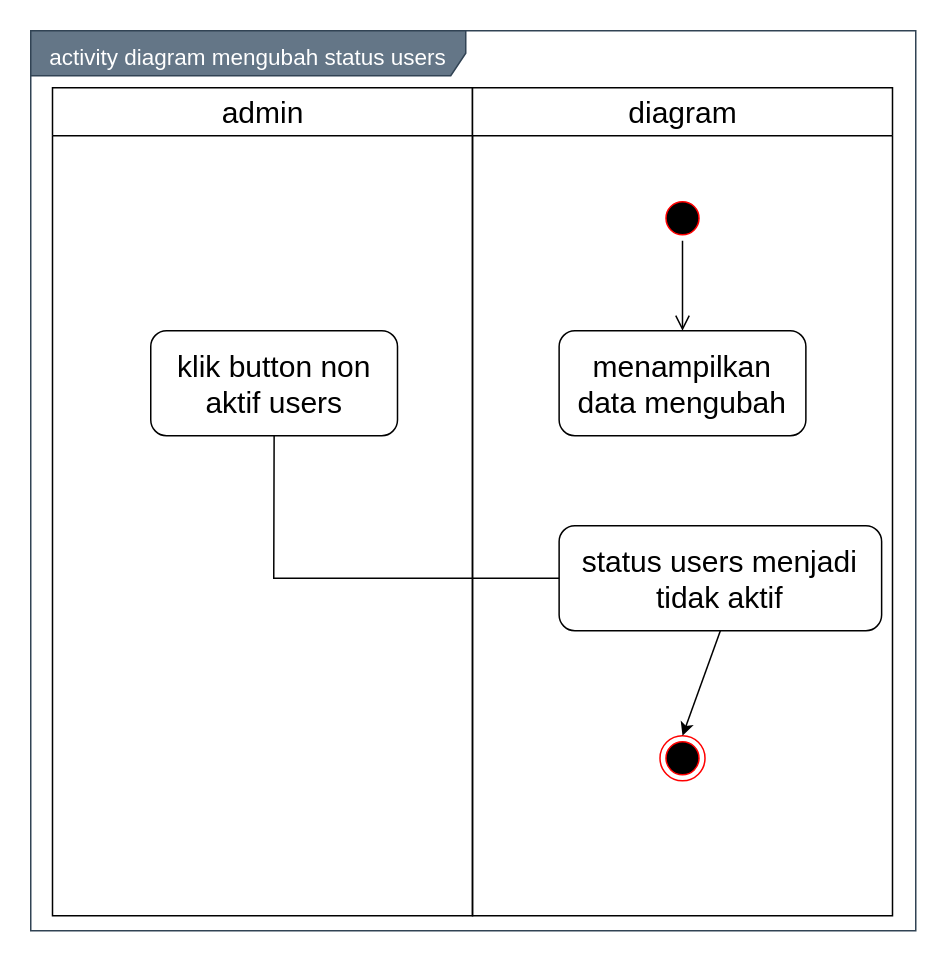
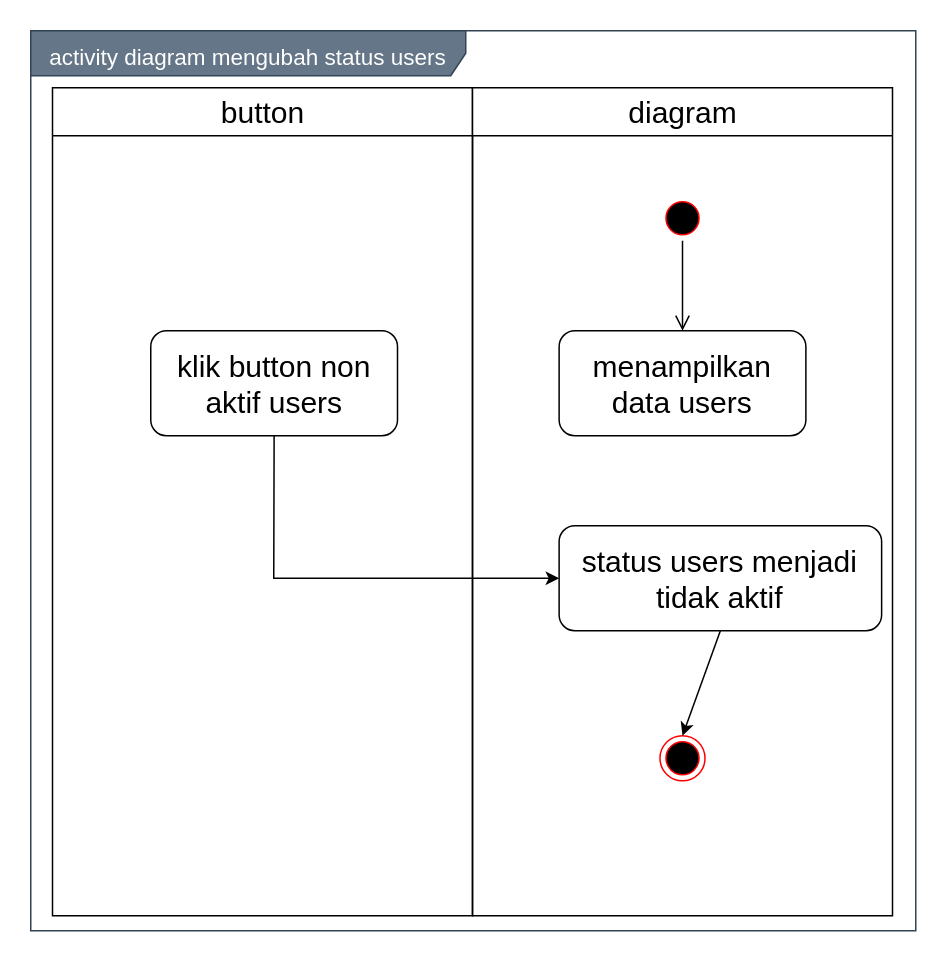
  <mxCell id="0" />
  <mxCell id="1" parent="0" />
  <mxCell id="2" value="&lt;font style=&quot;font-size: 15px&quot;&gt;activity diagram mengubah status users&lt;/font&gt;" style="shape=umlFrame;whiteSpace=wrap;html=1;fontSize=20;align=center;width=290;height=30;fillColor=#647687;strokeColor=#314354;fontColor=#ffffff;" vertex="1" parent="1"><mxGeometry x="20" y="20" width="590" height="600" as="geometry" /></mxCell>
- <mxCell id="3" value="admin" style="swimlane;whiteSpace=wrap;fontSize=20;fontStyle=0;startSize=32;" vertex="1" parent="1"><mxGeometry x="34.5" y="58" width="280" height="552" as="geometry" /></mxCell>
+ <mxCell id="3" value="button" style="swimlane;whiteSpace=wrap;fontSize=20;fontStyle=0;startSize=32;" vertex="1" parent="1"><mxGeometry x="34.5" y="58" width="280" height="552" as="geometry" /></mxCell>
  <mxCell id="4" value="diagram" style="swimlane;whiteSpace=wrap;fontSize=20;fontStyle=0;startSize=32;" vertex="1" parent="1"><mxGeometry x="314.5" y="58" width="280" height="552" as="geometry" /></mxCell>
  <mxCell id="5" value="status users menjadi tidak aktif" style="rounded=1;whiteSpace=wrap;html=1;fontSize=20;align=center;" vertex="1" parent="4"><mxGeometry x="57.75" y="292" width="215" height="70" as="geometry" /></mxCell>
  <mxCell id="6" value="" style="ellipse;html=1;shape=startState;fillColor=#000000;strokeColor=#ff0000;" vertex="1" parent="1"><mxGeometry x="439.5" y="130" width="30" height="30" as="geometry" /></mxCell>
- <mxCell id="7" value="menampilkan data mengubah" style="rounded=1;whiteSpace=wrap;html=1;fontSize=20;align=center;" vertex="1" parent="1"><mxGeometry x="372.25" y="220" width="164.5" height="70" as="geometry" /></mxCell>
+ <mxCell id="7" value="menampilkan data users" style="rounded=1;whiteSpace=wrap;html=1;fontSize=20;align=center;" vertex="1" parent="1"><mxGeometry x="372.25" y="220" width="164.5" height="70" as="geometry" /></mxCell>
  <mxCell id="8" value="" style="edgeStyle=orthogonalEdgeStyle;html=1;verticalAlign=bottom;endArrow=open;endSize=8;entryX=0.5;entryY=0;entryDx=0;entryDy=0;" edge="1" parent="1" source="6" target="7"><mxGeometry relative="1" as="geometry"><mxPoint x="454.5" y="220" as="targetPoint" /></mxGeometry></mxCell>
  <mxCell id="9" value="klik button non aktif users" style="rounded=1;whiteSpace=wrap;html=1;fontSize=20;align=center;" vertex="1" parent="1"><mxGeometry x="100" y="220" width="164.5" height="70" as="geometry" /></mxCell>
  <mxCell id="10" value="" style="ellipse;html=1;shape=endState;fillColor=#000000;strokeColor=#ff0000;" vertex="1" parent="1"><mxGeometry x="439.5" y="490" width="30" height="30" as="geometry" /></mxCell>
- <mxCell id="11" value="" style="endArrow=none;html=1;entryX=0;entryY=0.5;entryDx=0;entryDy=0;exitX=0.5;exitY=1;exitDx=0;exitDy=0;rounded=0;" edge="1" parent="1" source="9" target="5"><mxGeometry width="50" height="50" relative="1" as="geometry"><mxPoint x="382.25" y="265" as="sourcePoint" /><mxPoint x="274.5" y="265" as="targetPoint" /><Array as="points"><mxPoint x="182" y="385" /></Array></mxGeometry></mxCell>
+ <mxCell id="11" value="" style="endArrow=classic;html=1;entryX=0;entryY=0.5;entryDx=0;entryDy=0;exitX=0.5;exitY=1;exitDx=0;exitDy=0;rounded=0;" edge="1" parent="1" source="9" target="5"><mxGeometry width="50" height="50" relative="1" as="geometry"><mxPoint x="382.25" y="265" as="sourcePoint" /><mxPoint x="274.5" y="265" as="targetPoint" /><Array as="points"><mxPoint x="182" y="385" /></Array></mxGeometry></mxCell>
  <mxCell id="12" value="" style="endArrow=classic;html=1;entryX=0.5;entryY=0;entryDx=0;entryDy=0;exitX=0.5;exitY=1;exitDx=0;exitDy=0;" edge="1" parent="1" source="5" target="10"><mxGeometry width="50" height="50" relative="1" as="geometry"><mxPoint x="392.25" y="275" as="sourcePoint" /><mxPoint x="284.5" y="275" as="targetPoint" /></mxGeometry></mxCell>
